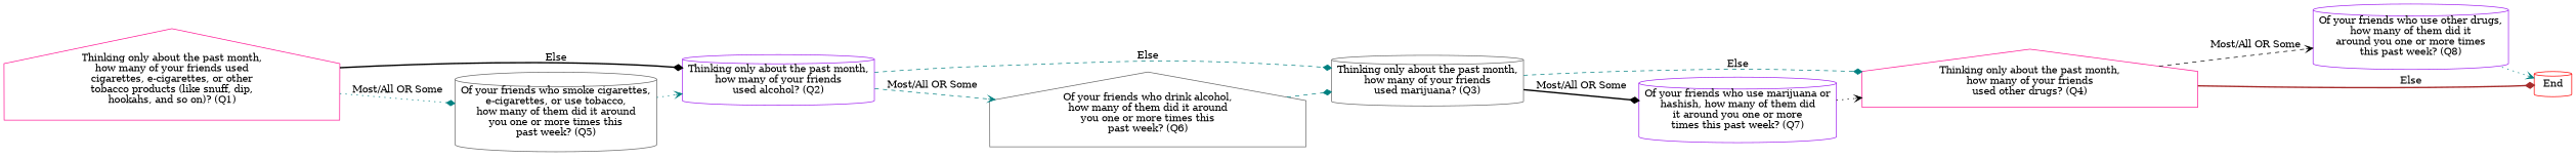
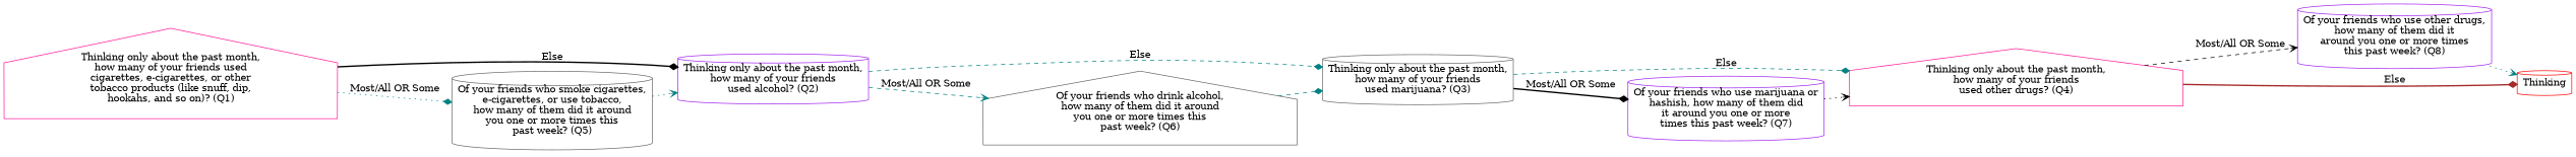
  digraph {
    rankdir=LR
    node [color=purple shape=cylinder]
    edge [color=teal style=dashed arrowhead=diamond]
    n1 [label="Thinking only about the past month,\nhow many of your friends used\ncigarettes, e-cigarettes, or other\ntobacco products (like snuff, dip,\nhookahs, and so on)? (Q1)" color=deeppink shape=house]
    n2 [label="Thinking only about the past month,\nhow many of your friends\nused alcohol? (Q2)"]
    n3 [label="Of your friends who smoke cigarettes,\ne-cigarettes, or use tobacco,\nhow many of them did it around\nyou one or more times this\npast week? (Q5)" color=gray40]
    n4 [label="Thinking only about the past month,\nhow many of your friends\nused marijuana? (Q3)" color=gray40]
    n5 [label="Of your friends who drink alcohol,\nhow many of them did it around\nyou one or more times this\npast week? (Q6)" color=gray40 shape=house]
    n6 [label="Thinking only about the past month,\nhow many of your friends\nused other drugs? (Q4)" color=deeppink shape=house]
    n7 [label="Of your friends who use marijuana or\nhashish, how many of them did\nit around you one or more\ntimes this past week? (Q7)"]
    n8 [label="Of your friends who use other drugs,\nhow many of them did it\naround you one or more times\nthis past week? (Q8)"]
-   End [color=red]
+   End [color=red label=Thinking]
    n1 -> n2 [label=Else color=black style=bold]
    n1 -> n3 [label="Most/All OR Some" style=dotted]
    n2 -> n4 [label=Else]
    n2 -> n5 [label="Most/All OR Some" arrowhead=vee]
    n3 -> n2 [style=dotted arrowhead=vee]
    n4 -> n6 [label=Else]
    n4 -> n7 [label="Most/All OR Some" color=black style=bold]
    n5 -> n4
    n6 -> n8 [label="Most/All OR Some" color=black arrowhead=vee]
    n6 -> End [label=Else color=brown style=bold]
    n7 -> n6 [color=black style=dotted arrowhead=vee]
    n8 -> End [style=dotted arrowhead=vee]
  }
